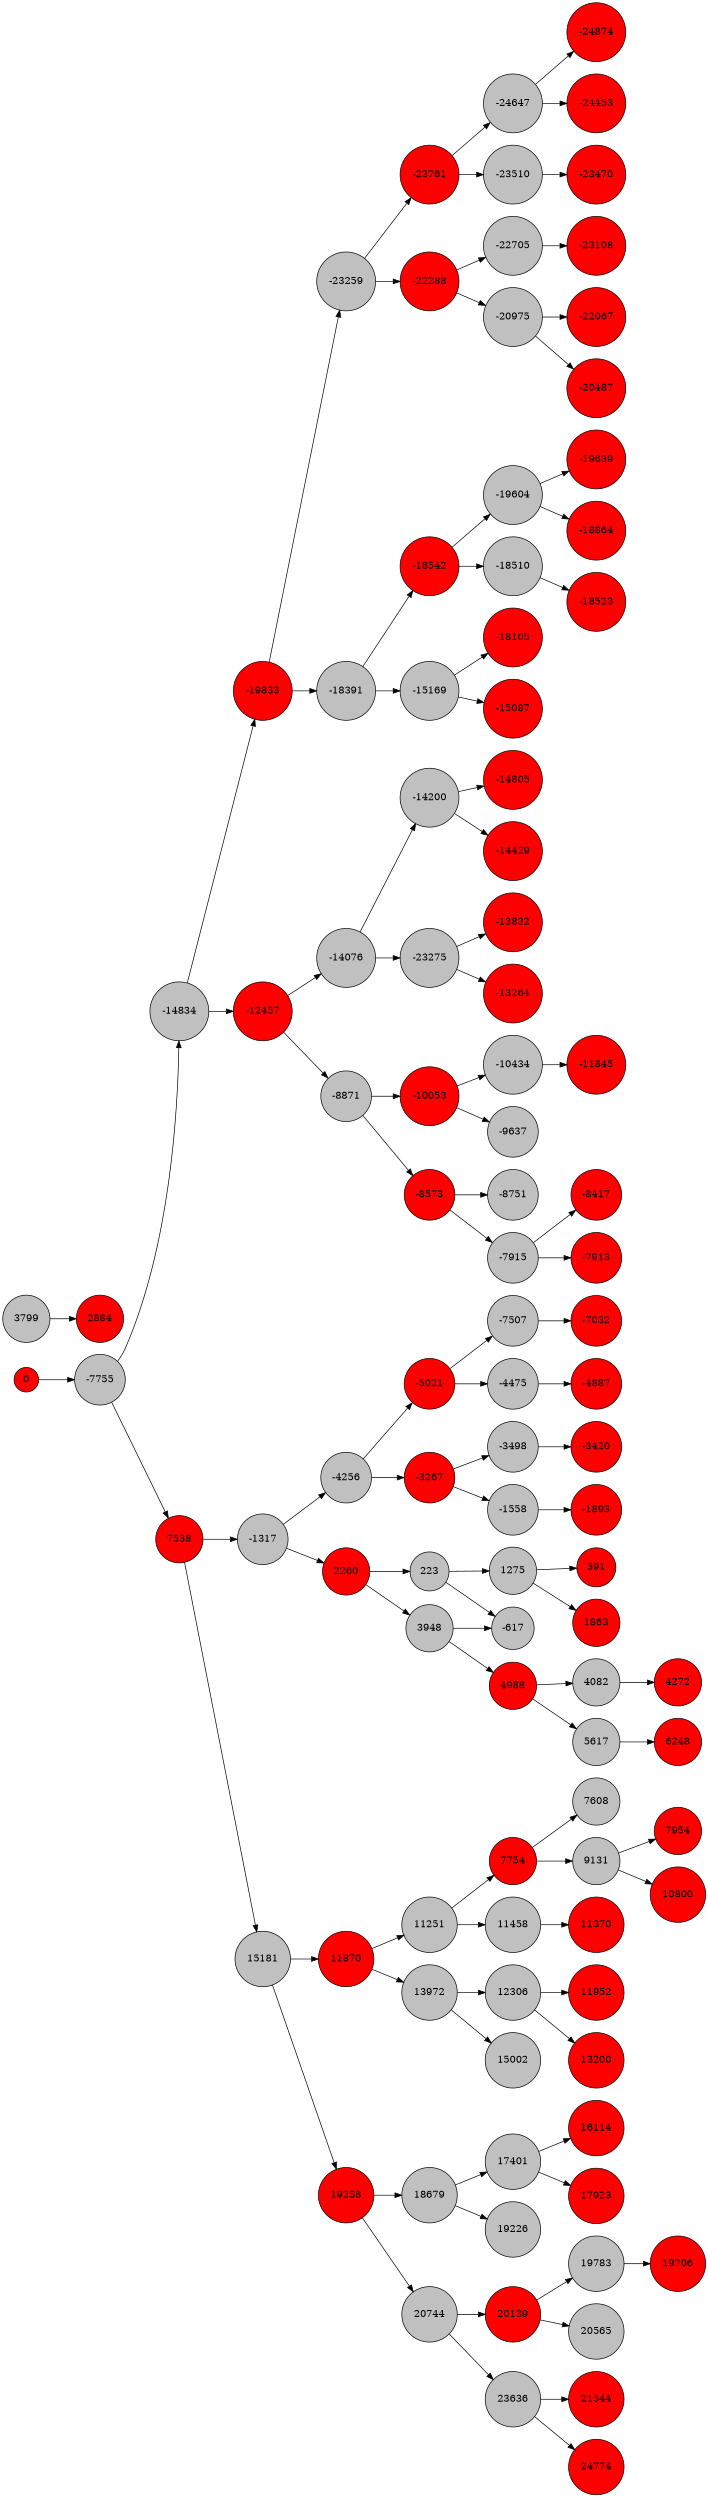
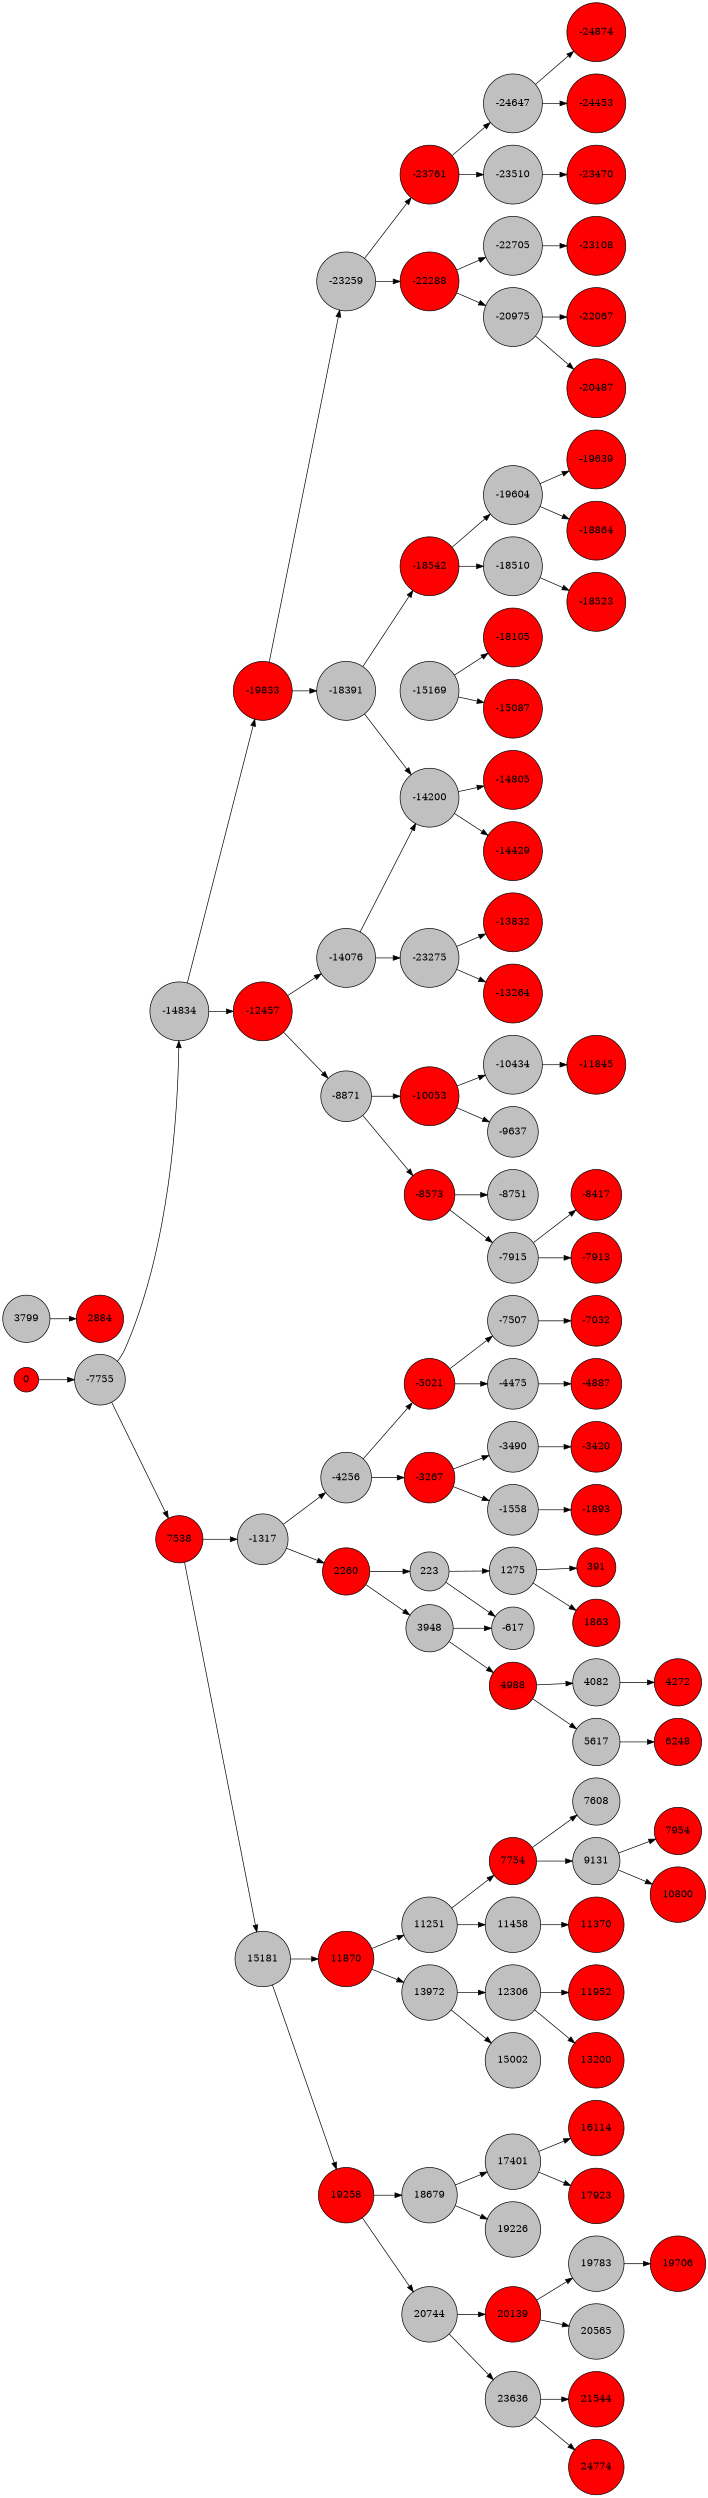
  digraph {
    rankdir=LR
    node [fillcolor=red shape=circle style=filled]
    n1 [label=0]
    n2 [fillcolor=grey label=-7755]
    n3 [fillcolor=grey label=-14834]
    n4 [label=7538]
    n5 [label=-19833]
    n6 [label=-12457]
    n7 [fillcolor=grey label=-1317]
    n8 [fillcolor=grey label=15181]
    n9 [fillcolor=grey label=-23259]
    n10 [fillcolor=grey label=-18391]
    n11 [fillcolor=grey label=-14076]
    n12 [fillcolor=grey label=-8871]
    n13 [fillcolor=grey label=-4256]
    n14 [label=2260]
    n15 [label=11870]
    n16 [label=19258]
    n17 [label=-23761]
    n18 [label=-22288]
    n19 [label=-18542]
    n20 [fillcolor=grey label=-15169]
    n21 [fillcolor=grey label=-14200]
    n22 [fillcolor=grey label=-23275]
    n23 [label=-10053]
    n24 [label=-8573]
    n25 [label=-5021]
    n26 [label=-3267]
    n27 [fillcolor=grey label=223]
    n28 [fillcolor=grey label=3948]
    n29 [fillcolor=grey label=11251]
    n30 [fillcolor=grey label=13972]
    n31 [fillcolor=grey label=18679]
    n32 [fillcolor=grey label=20744]
    n33 [fillcolor=grey label=-24647]
    n34 [fillcolor=grey label=-23510]
    n35 [fillcolor=grey label=-22705]
    n36 [fillcolor=grey label=-20975]
    n37 [fillcolor=grey label=-19604]
    n38 [fillcolor=grey label=-18510]
    n39 [label=-18105]
    n40 [label=-15087]
    n41 [label=-14805]
    n42 [label=-14429]
    n43 [label=-13832]
    n44 [label=-13264]
    n45 [fillcolor=grey label=-10434]
    n46 [fillcolor=grey label=-9637]
    n47 [fillcolor=grey label=-8751]
    n48 [fillcolor=grey label=-7915]
    n49 [fillcolor=grey label=-7507]
    n50 [fillcolor=grey label=-4475]
-   n51 [fillcolor=grey label=-3498]
+   n51 [fillcolor=grey label=-3490]
    n52 [fillcolor=grey label=-1558]
    n53 [fillcolor=grey label=-617]
    n54 [fillcolor=grey label=1275]
    n55 [label=4988]
    n56 [label=7754]
    n57 [fillcolor=grey label=11458]
    n58 [fillcolor=grey label=12306]
    n59 [fillcolor=grey label=15002]
    n60 [fillcolor=grey label=17401]
    n61 [fillcolor=grey label=19226]
    n62 [label=20139]
    n63 [fillcolor=grey label=23636]
    n64 [label=-24874]
    n65 [label=-24453]
    n66 [label=-23470]
    n67 [label=-23108]
    n68 [label=-22067]
    n69 [label=-20487]
    n70 [label=-19639]
    n71 [label=-18864]
    n72 [label=-18523]
    n73 [label=-11845]
    n74 [label=-8417]
    n75 [label=-7913]
    n76 [label=-7032]
    n77 [label=-4887]
    n78 [label=-3420]
    n79 [label=-1893]
    n80 [label=391]
    n81 [label=1863]
    n82 [fillcolor=grey label=3799]
    n83 [label=2884]
    n84 [fillcolor=grey label=4082]
    n85 [fillcolor=grey label=5617]
    n86 [fillcolor=grey label=7608]
    n87 [fillcolor=grey label=9131]
    n88 [label=11370]
    n89 [label=11952]
    n90 [label=13200]
    n91 [label=16114]
    n92 [label=17923]
    n93 [fillcolor=grey label=19783]
    n94 [fillcolor=grey label=20565]
    n95 [label=21544]
    n96 [label=24774]
    n97 [label=4272]
    n98 [label=6248]
    n99 [label=7954]
    n100 [label=10800]
    n101 [label=19706]
    n1 -> n2
    n2 -> n3
    n2 -> n4
    n3 -> n5
    n3 -> n6
    n4 -> n7
    n4 -> n8
    n5 -> n9
    n5 -> n10
    n6 -> n11
    n6 -> n12
    n7 -> n13
    n7 -> n14
    n8 -> n15
    n8 -> n16
    n9 -> n17
    n9 -> n18
    n10 -> n19
-   n10 -> n20
+   n10 -> n21
    n11 -> n21
    n11 -> n22
    n12 -> n23
    n12 -> n24
    n13 -> n25
    n13 -> n26
    n14 -> n27
    n14 -> n28
    n15 -> n29
    n15 -> n30
    n16 -> n31
    n16 -> n32
    n17 -> n33
    n17 -> n34
    n18 -> n35
    n18 -> n36
    n19 -> n37
    n19 -> n38
    n20 -> n39
    n20 -> n40
    n21 -> n41
    n21 -> n42
    n22 -> n43
    n22 -> n44
    n23 -> n45
    n23 -> n46
    n24 -> n47
    n24 -> n48
    n25 -> n49
    n25 -> n50
    n26 -> n51
    n26 -> n52
    n27 -> n53
    n27 -> n54
    n28 -> n53
    n28 -> n55
    n29 -> n56
    n29 -> n57
    n30 -> n58
    n30 -> n59
    n31 -> n60
    n31 -> n61
    n32 -> n62
    n32 -> n63
    n33 -> n64
    n33 -> n65
    n34 -> n66
    n35 -> n67
    n36 -> n68
    n36 -> n69
    n37 -> n70
    n37 -> n71
    n38 -> n72
    n45 -> n73
    n48 -> n74
    n48 -> n75
    n49 -> n76
    n50 -> n77
    n51 -> n78
    n52 -> n79
    n54 -> n80
    n54 -> n81
    n55 -> n84
    n55 -> n85
    n56 -> n86
    n56 -> n87
    n57 -> n88
    n58 -> n89
    n58 -> n90
    n60 -> n91
    n60 -> n92
    n62 -> n93
    n62 -> n94
    n63 -> n95
    n63 -> n96
    n82 -> n83
    n84 -> n97
    n85 -> n98
    n87 -> n99
    n87 -> n100
    n93 -> n101
  }
